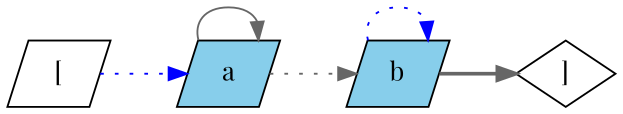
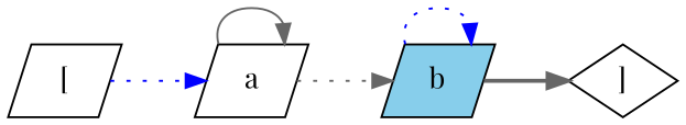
  digraph {
    fontname="Playfair Display"
    rankdir=LR
    node [fillcolor=white fontname="Playfair Display" shape=parallelogram style=filled]
    edge [color=gray40 fontname="Playfair Display" style=dotted]
    n1 [label="["]
-   n2 [fillcolor=skyblue label=a]
+   n2 [label=a]
    n3 [fillcolor=skyblue label=b]
    n4 [label="]" shape=diamond]
    n1 -> n2 [color=blue]
    n2 -> n2 [style=solid]
    n2 -> n3
    n3 -> n3 [color=blue]
    n3 -> n4 [style=bold]
  }
